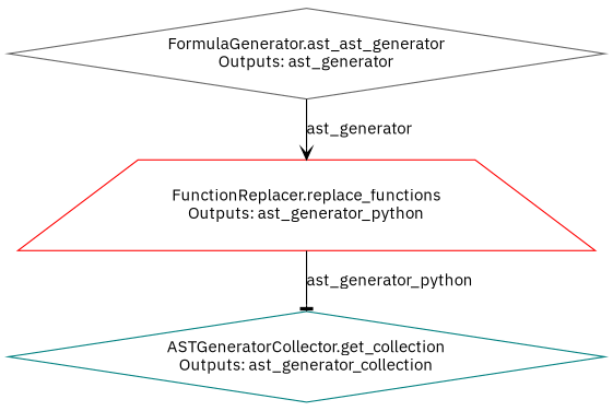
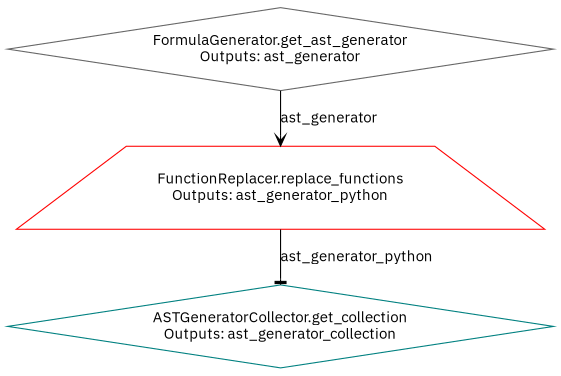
  digraph {
    fontname="IBM Plex Sans"
    node [shape=diamond fontname="IBM Plex Sans"]
    edge [fontname="IBM Plex Sans"]
-   n1 [label="FormulaGenerator.ast_ast_generator\nOutputs: ast_generator" color=gray40]
+   n1 [label="FormulaGenerator.get_ast_generator\nOutputs: ast_generator" color=gray40]
    n2 [label="FunctionReplacer.replace_functions\nOutputs: ast_generator_python" shape=trapezium color=red]
    n3 [label="ASTGeneratorCollector.get_collection\nOutputs: ast_generator_collection" color=teal]
    n1 -> n2 [label=ast_generator arrowhead=vee]
    n2 -> n3 [label=ast_generator_python arrowhead=tee]
  }
